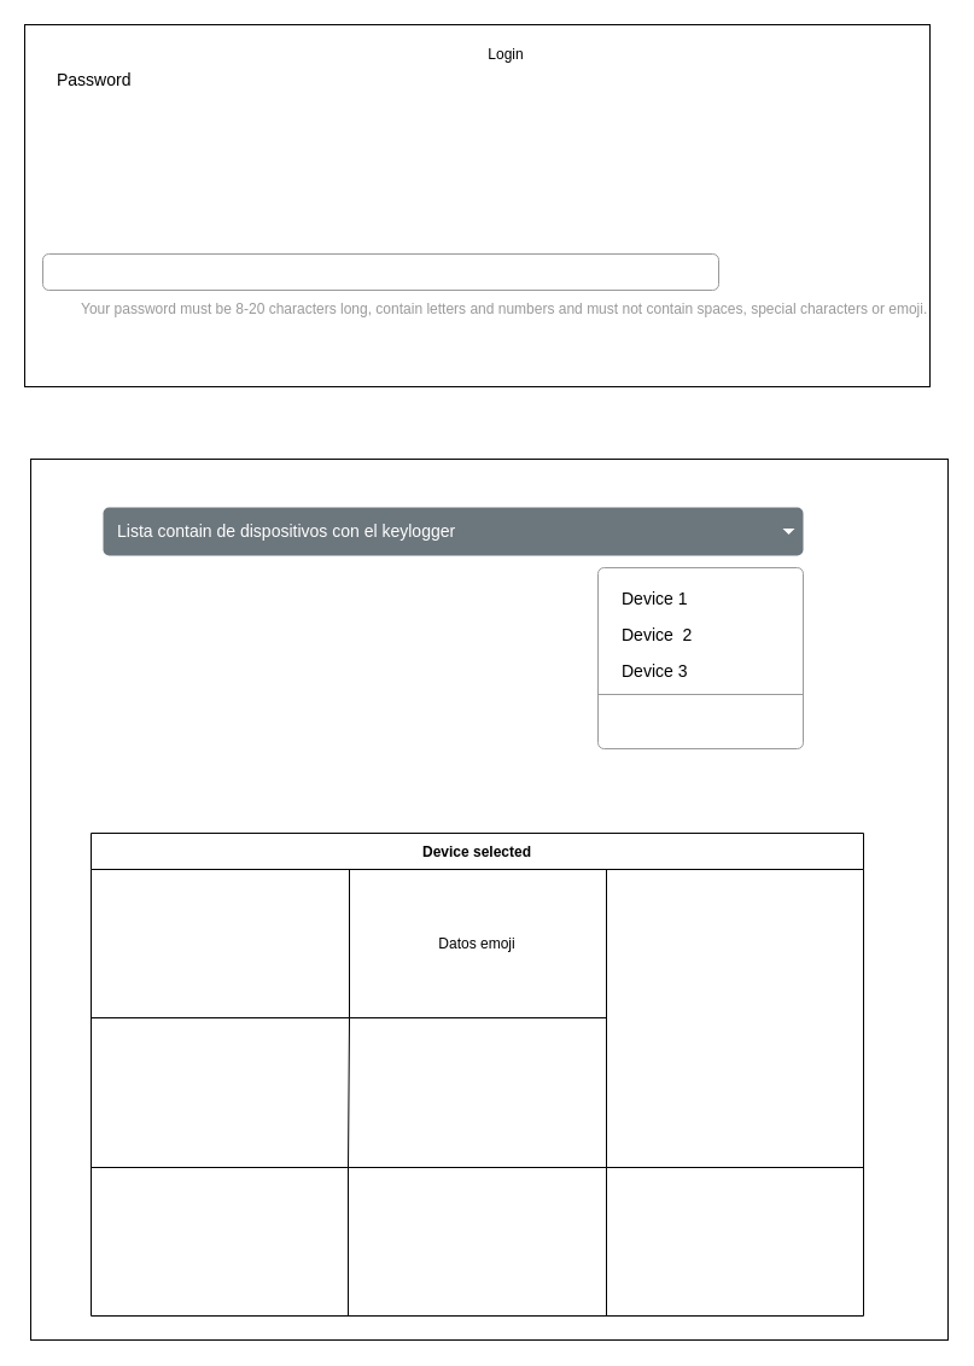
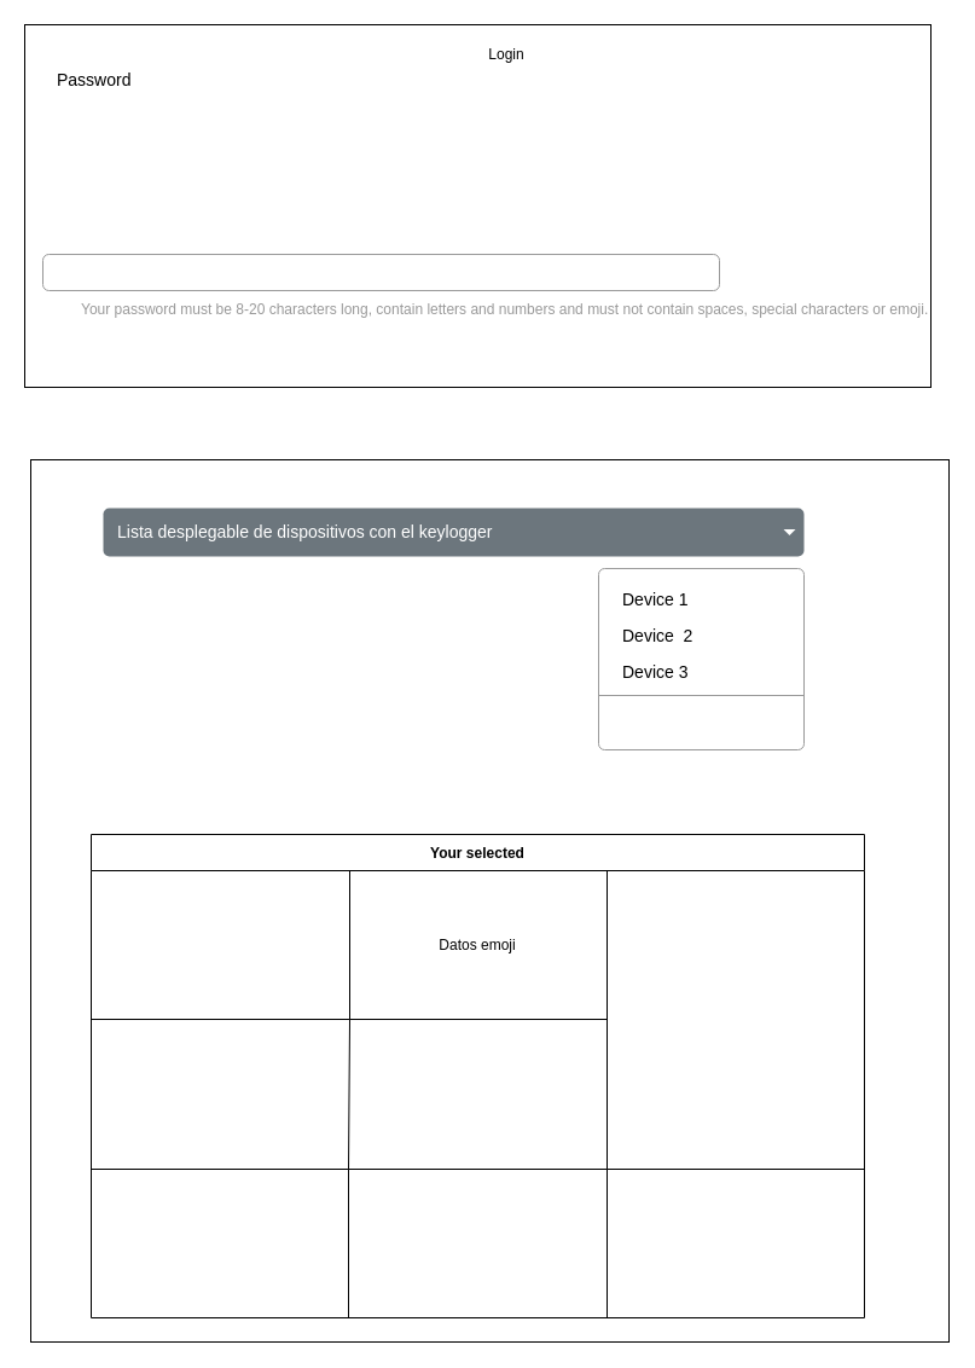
  <mxCell id="0" />
  <mxCell id="1" parent="0" />
  <mxCell id="2" value="" style="rounded=0;whiteSpace=wrap;html=1;" vertex="1" parent="1"><mxGeometry x="20" y="20" width="750" height="300" as="geometry" /></mxCell>
  <mxCell id="3" value="Login" style="text;html=1;strokeColor=none;fillColor=none;align=center;verticalAlign=middle;whiteSpace=wrap;rounded=0;" vertex="1" parent="1"><mxGeometry x="389" y="30" width="60" height="30" as="geometry" /></mxCell>
  <mxCell id="4" value="" style="rounded=0;whiteSpace=wrap;html=1;" vertex="1" parent="1"><mxGeometry x="25" y="380" width="760" height="730" as="geometry" /></mxCell>
- <mxCell id="5" value="Lista contain de dispositivos con el keylogger" style="html=1;shadow=0;dashed=0;shape=mxgraph.bootstrap.rrect;rSize=5;strokeColor=none;strokeWidth=1;fillColor=#6C767D;fontColor=#ffffff;whiteSpace=wrap;align=left;verticalAlign=middle;fontStyle=0;fontSize=14;spacingLeft=10;" vertex="1" parent="1"><mxGeometry x="85" y="420" width="580" height="40" as="geometry" /></mxCell>
+ <mxCell id="5" value="Lista desplegable de dispositivos con el keylogger" style="html=1;shadow=0;dashed=0;shape=mxgraph.bootstrap.rrect;rSize=5;strokeColor=none;strokeWidth=1;fillColor=#6C767D;fontColor=#ffffff;whiteSpace=wrap;align=left;verticalAlign=middle;fontStyle=0;fontSize=14;spacingLeft=10;" vertex="1" parent="1"><mxGeometry x="85" y="420" width="580" height="40" as="geometry" /></mxCell>
  <mxCell id="6" value="" style="shape=triangle;direction=south;fillColor=#ffffff;strokeColor=none;perimeter=none;" vertex="1" parent="5"><mxGeometry x="1" y="0.5" width="10" height="5" relative="1" as="geometry"><mxPoint x="-17" y="-2.5" as="offset" /></mxGeometry></mxCell>
  <mxCell id="7" value="" style="html=1;shadow=0;dashed=0;shape=mxgraph.bootstrap.rrect;rSize=5;fillColor=#ffffff;strokeColor=#999999;" vertex="1" parent="1"><mxGeometry x="495" y="470" width="170" height="150" as="geometry" /></mxCell>
  <mxCell id="8" value="Device 1" style="fillColor=none;strokeColor=none;align=left;spacing=20;fontSize=14;" vertex="1" parent="7"><mxGeometry width="170" height="30" relative="1" as="geometry"><mxPoint y="10" as="offset" /></mxGeometry></mxCell>
  <mxCell id="9" value="Device  2" style="fillColor=none;strokeColor=none;align=left;spacing=20;fontSize=14;" vertex="1" parent="7"><mxGeometry width="170" height="30" relative="1" as="geometry"><mxPoint y="40" as="offset" /></mxGeometry></mxCell>
  <mxCell id="10" value="Device 3" style="fillColor=none;strokeColor=none;align=left;spacing=20;fontSize=14;" vertex="1" parent="7"><mxGeometry width="170" height="30" relative="1" as="geometry"><mxPoint y="70" as="offset" /></mxGeometry></mxCell>
  <mxCell id="11" value="" style="shape=line;strokeColor=#999999;perimeter=none;resizeWidth=1;" vertex="1" parent="7"><mxGeometry width="170" height="10" relative="1" as="geometry"><mxPoint y="100" as="offset" /></mxGeometry></mxCell>
  <mxCell id="12" value="Password" style="fillColor=none;strokeColor=none;align=left;fontSize=14;" vertex="1" parent="1"><mxGeometry x="45" y="45" width="260" height="40" as="geometry" /></mxCell>
  <mxCell id="13" value="" style="html=1;shadow=0;dashed=0;shape=mxgraph.bootstrap.rrect;rSize=5;fillColor=none;strokeColor=#999999;align=left;spacing=15;fontSize=14;fontColor=#6C767D;" vertex="1" parent="1"><mxGeometry x="35" y="210" width="560" height="30" as="geometry" /></mxCell>
  <mxCell id="14" value="Your password must be 8-20 characters long, contain letters and numbers and must not contain spaces, special characters or emoji." style="fillColor=none;strokeColor=none;align=left;spacing=2;fontSize=12;fontColor=#999999;" vertex="1" parent="1"><mxGeometry x="65" y="240" width="130" height="30" as="geometry" /></mxCell>
- <mxCell id="15" value="Device selected" style="shape=table;startSize=30;container=1;collapsible=0;childLayout=tableLayout;fontStyle=1;align=center;pointerEvents=1;" vertex="1" parent="1"><mxGeometry x="75" y="690" width="640" height="400" as="geometry" /></mxCell>
+ <mxCell id="15" value="Your selected" style="shape=table;startSize=30;container=1;collapsible=0;childLayout=tableLayout;fontStyle=1;align=center;pointerEvents=1;" vertex="1" parent="1"><mxGeometry x="75" y="690" width="640" height="400" as="geometry" /></mxCell>
  <mxCell id="16" value="" style="shape=partialRectangle;html=1;whiteSpace=wrap;collapsible=0;dropTarget=0;pointerEvents=0;fillColor=none;top=0;left=0;bottom=0;right=0;points=[[0,0.5],[1,0.5]];portConstraint=eastwest;" vertex="1" parent="15"><mxGeometry y="30" width="640" height="123" as="geometry" /></mxCell>
  <mxCell id="17" value="Datos emoji" style="shape=partialRectangle;html=1;whiteSpace=wrap;connectable=0;fillColor=none;top=0;left=0;bottom=0;right=0;overflow=hidden;pointerEvents=1;" vertex="1" parent="16"><mxGeometry x="213" width="214" height="123" as="geometry"><mxRectangle width="214" height="123" as="alternateBounds" /></mxGeometry></mxCell>
  <mxCell id="18" value="" style="shape=partialRectangle;html=1;whiteSpace=wrap;connectable=0;fillColor=none;top=0;left=0;bottom=0;right=0;overflow=hidden;pointerEvents=1;" vertex="1" parent="16"><mxGeometry x="427" width="213" height="123" as="geometry"><mxRectangle width="213" height="123" as="alternateBounds" /></mxGeometry></mxCell>
  <mxCell id="19" value="" style="shape=partialRectangle;html=1;whiteSpace=wrap;collapsible=0;dropTarget=0;pointerEvents=0;fillColor=none;top=0;left=0;bottom=0;right=0;points=[[0,0.5],[1,0.5]];portConstraint=eastwest;" vertex="1" parent="15"><mxGeometry y="153" width="640" height="124" as="geometry" /></mxCell>
  <mxCell id="20" value="" style="shape=partialRectangle;html=1;whiteSpace=wrap;connectable=0;fillColor=none;top=0;left=0;bottom=0;right=0;overflow=hidden;pointerEvents=1;" vertex="1" parent="19"><mxGeometry width="213" height="124" as="geometry"><mxRectangle width="213" height="124" as="alternateBounds" /></mxGeometry></mxCell>
  <mxCell id="21" value="" style="shape=partialRectangle;html=1;whiteSpace=wrap;connectable=0;fillColor=none;top=0;left=0;bottom=0;right=0;overflow=hidden;pointerEvents=1;" vertex="1" parent="19"><mxGeometry x="213" width="214" height="124" as="geometry"><mxRectangle width="214" height="124" as="alternateBounds" /></mxGeometry></mxCell>
  <mxCell id="22" value="" style="shape=partialRectangle;html=1;whiteSpace=wrap;connectable=0;fillColor=none;top=0;left=0;bottom=0;right=0;overflow=hidden;pointerEvents=1;" vertex="1" parent="19"><mxGeometry x="427" width="213" height="124" as="geometry"><mxRectangle width="213" height="124" as="alternateBounds" /></mxGeometry></mxCell>
  <mxCell id="23" value="" style="shape=partialRectangle;html=1;whiteSpace=wrap;collapsible=0;dropTarget=0;pointerEvents=0;fillColor=none;top=0;left=0;bottom=0;right=0;points=[[0,0.5],[1,0.5]];portConstraint=eastwest;" vertex="1" parent="15"><mxGeometry y="277" width="640" height="123" as="geometry" /></mxCell>
  <mxCell id="24" value="" style="shape=partialRectangle;html=1;whiteSpace=wrap;connectable=0;fillColor=none;top=0;left=0;bottom=0;right=0;overflow=hidden;pointerEvents=1;" vertex="1" parent="23"><mxGeometry width="213" height="123" as="geometry"><mxRectangle width="213" height="123" as="alternateBounds" /></mxGeometry></mxCell>
  <mxCell id="25" value="" style="shape=partialRectangle;html=1;whiteSpace=wrap;connectable=0;fillColor=none;top=0;left=0;bottom=0;right=0;overflow=hidden;pointerEvents=1;" vertex="1" parent="23"><mxGeometry x="213" width="214" height="123" as="geometry"><mxRectangle width="214" height="123" as="alternateBounds" /></mxGeometry></mxCell>
  <mxCell id="26" value="" style="shape=partialRectangle;html=1;whiteSpace=wrap;connectable=0;fillColor=none;top=0;left=0;bottom=0;right=0;overflow=hidden;pointerEvents=1;" vertex="1" parent="23"><mxGeometry x="427" width="213" height="123" as="geometry"><mxRectangle width="213" height="123" as="alternateBounds" /></mxGeometry></mxCell>
